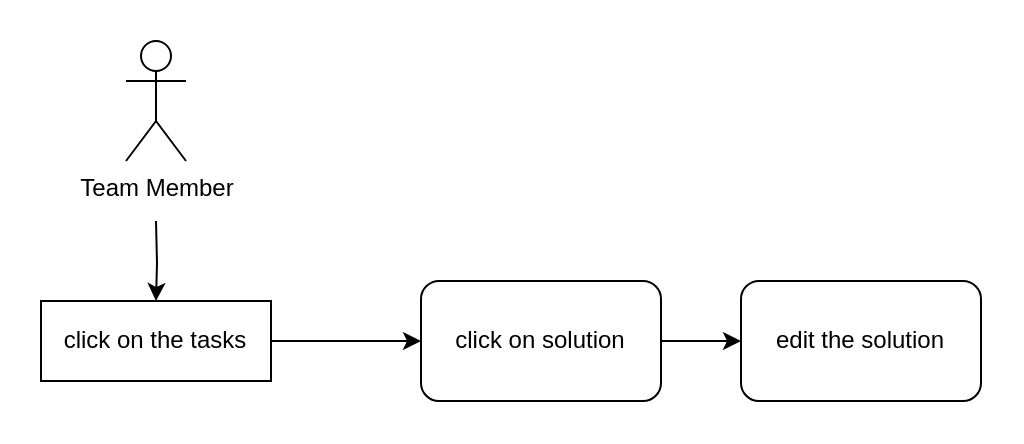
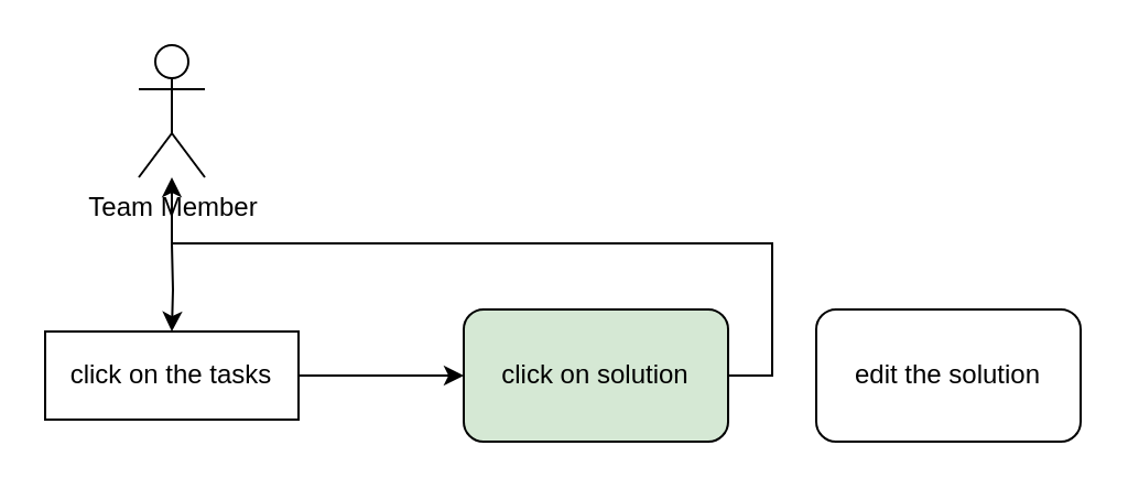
  <mxCell id="0" />
  <mxCell id="1" parent="0" />
  <mxCell id="2" style="edgeStyle=orthogonalEdgeStyle;rounded=0;orthogonalLoop=1;jettySize=auto;html=1;entryX=0.5;entryY=0;entryDx=0;entryDy=0;" edge="1" parent="1" target="5"><mxGeometry relative="1" as="geometry"><mxPoint x="77.5" y="110" as="sourcePoint" /></mxGeometry></mxCell>
  <mxCell id="3" value="Team Member" style="shape=umlActor;verticalLabelPosition=bottom;verticalAlign=top;html=1;outlineConnect=0;" vertex="1" parent="1"><mxGeometry x="62.5" y="20" width="30" height="60" as="geometry" /></mxCell>
  <mxCell id="4" style="edgeStyle=orthogonalEdgeStyle;rounded=0;orthogonalLoop=1;jettySize=auto;html=1;exitX=1;exitY=0.5;exitDx=0;exitDy=0;entryX=0;entryY=0.5;entryDx=0;entryDy=0;" edge="1" parent="1" source="5" target="7"><mxGeometry relative="1" as="geometry" /></mxCell>
  <mxCell id="5" value="click on the tasks" style="whiteSpace=wrap;html=1;rounded=0;" vertex="1" parent="1"><mxGeometry x="20" y="150" width="115" height="40" as="geometry" /></mxCell>
- <mxCell id="6" style="edgeStyle=orthogonalEdgeStyle;rounded=0;orthogonalLoop=1;jettySize=auto;html=1;exitX=1;exitY=0.5;exitDx=0;exitDy=0;" edge="1" parent="1" source="7" target="8"><mxGeometry relative="1" as="geometry" /></mxCell>
- <mxCell id="7" value="click on solution" style="rounded=1;whiteSpace=wrap;html=1;" vertex="1" parent="1"><mxGeometry x="210" y="140" width="120" height="60" as="geometry" /></mxCell>
+ <mxCell id="6" style="edgeStyle=orthogonalEdgeStyle;rounded=0;orthogonalLoop=1;jettySize=auto;html=1;exitX=1;exitY=0.5;exitDx=0;exitDy=0;" edge="1" parent="1" source="7" target="3"><mxGeometry relative="1" as="geometry" /></mxCell>
+ <mxCell id="7" value="click on solution" style="rounded=1;whiteSpace=wrap;html=1;fillColor=#d5e8d4;" vertex="1" parent="1"><mxGeometry x="210" y="140" width="120" height="60" as="geometry" /></mxCell>
  <mxCell id="8" value="edit the solution" style="rounded=1;whiteSpace=wrap;html=1;" vertex="1" parent="1"><mxGeometry x="370" y="140" width="120" height="60" as="geometry" /></mxCell>
